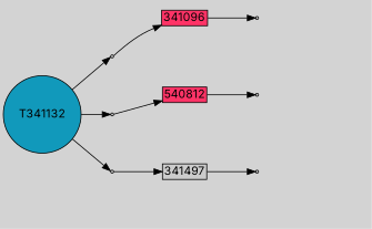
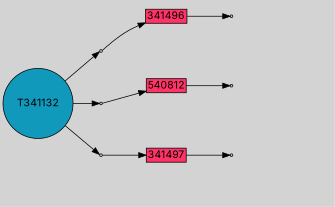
  digraph {
    bgcolor=lightgray
    fontname=Inter
    rankdir=LR
    node [fontname=Inter shape=box style=filled]
    edge [fontname=Inter]
    T341132 [fillcolor="#1199bb" shape=circle]
    n2 [fillcolor="#cccccc" label=0 shape=point]
    n3 [fillcolor="#cccccc" label=0 shape=point]
    n4 [fillcolor="#cccccc" label=0 shape=point]
-   n5 [fillcolor="#ff3366" height=0 label=341096 margin=0.03 width=0]
+   n5 [fillcolor="#ff3366" height=0 label=341496 margin=0.03 width=0]
    n6 [label="14|3&1|3#1|7&#92;n2|0&1|0#0|3&#92;n" style=invis]
    n7 [fillcolor="#ff3366" height=0 label=540812 margin=0.03 width=0]
    n8 [label="2|0&1|2#1|2&#92;n5|0&0|0#1|5&#92;n" style=invis]
-   n9 [fillcolor="#cccccc" height=0 label=341497 margin=0.03 width=0]
+   n9 [fillcolor="#ff3366" height=0 label=341497 margin=0.03 width=0]
    n10 [label="2|0&1|2#1|2&#92;n5|0&0|0#1|5&#92;n" style=invis]
    n11 [fillcolor="#cccccc" label=1 shape=point]
    n12 [label="11|0&1|6#1|2&#92;n" style=invis]
    n13 [fillcolor="#cccccc" label=1 shape=point]
    n14 [label="11|0&1|7#1|2&#92;n" style=invis]
    n15 [fillcolor="#cccccc" label=1 shape=point]
    n16 [label="11|0&1|7#1|2&#92;n" style=invis]
    T341132 -> n2
    T341132 -> n3
    T341132 -> n4
    n2 -> n5
    n2 -> n6 [style=invis]
    n3 -> n7
    n3 -> n8 [style=invis]
    n4 -> n9
    n4 -> n10 [style=invis]
    n5 -> n11
    n7 -> n13
    n9 -> n15
    n11 -> n12 [style=invis]
    n13 -> n14 [style=invis]
    n15 -> n16 [style=invis]
  }
